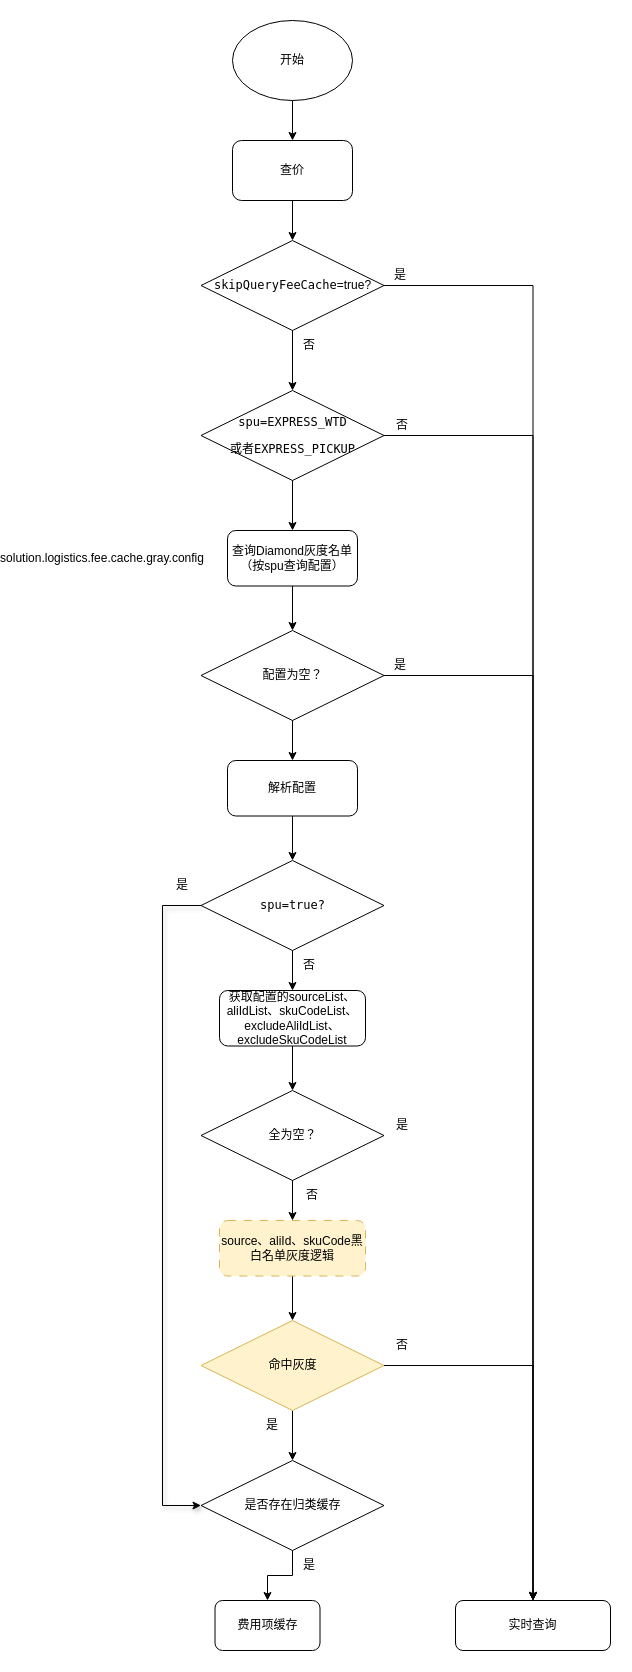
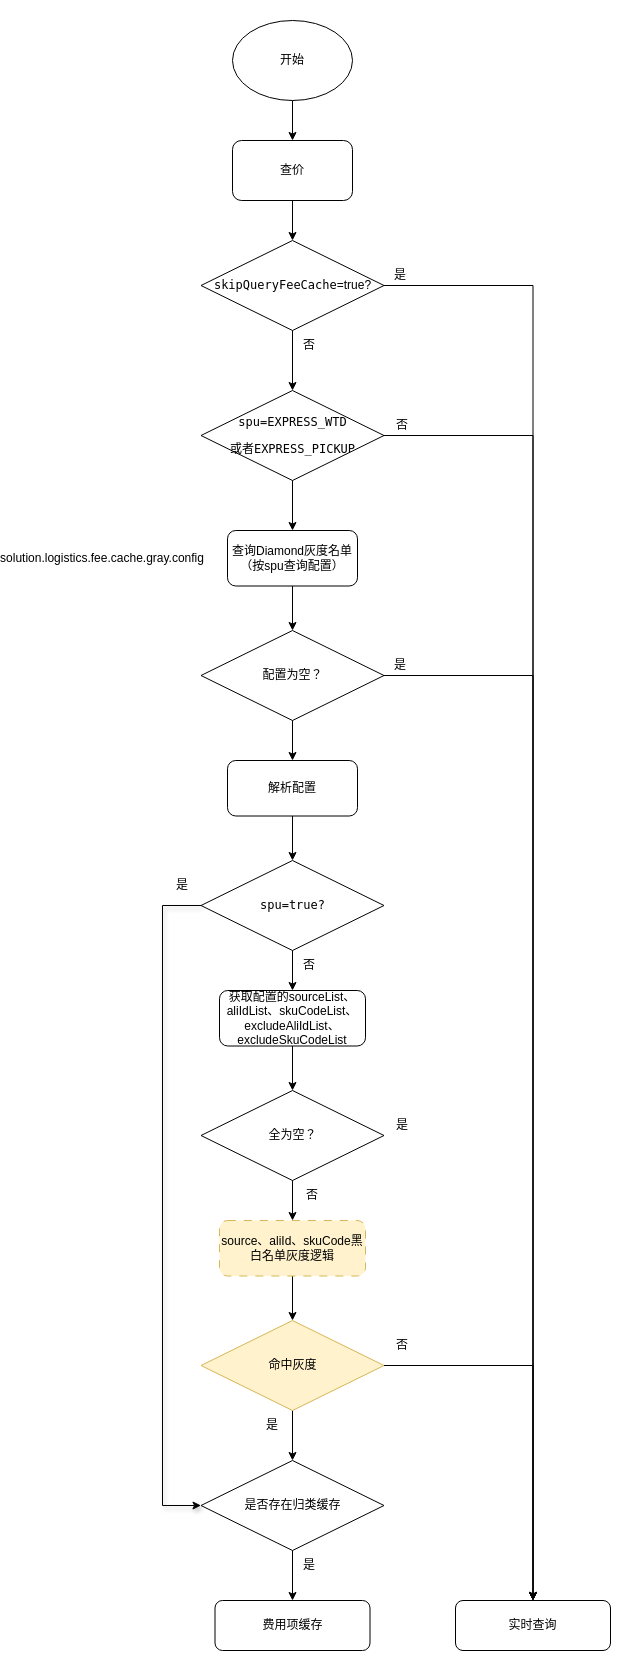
  <mxCell id="0" />
  <mxCell id="1" parent="0" />
  <mxCell id="2" style="edgeStyle=orthogonalEdgeStyle;rounded=0;orthogonalLoop=1;jettySize=auto;html=1;exitX=0.5;exitY=1;exitDx=0;exitDy=0;entryX=0.5;entryY=0;entryDx=0;entryDy=0;" edge="1" parent="1" source="3" target="5"><mxGeometry relative="1" as="geometry" /></mxCell>
  <mxCell id="3" value="开始" style="ellipse;whiteSpace=wrap;html=1;fillColor=none;" parent="1" vertex="1"><mxGeometry x="180" y="20" width="120" height="80" as="geometry" /></mxCell>
  <mxCell id="4" style="edgeStyle=orthogonalEdgeStyle;rounded=0;orthogonalLoop=1;jettySize=auto;html=1;exitX=0.5;exitY=1;exitDx=0;exitDy=0;entryX=0.5;entryY=0;entryDx=0;entryDy=0;" edge="1" parent="1" source="5" target="8"><mxGeometry relative="1" as="geometry" /></mxCell>
  <mxCell id="5" value="查价" style="rounded=1;whiteSpace=wrap;html=1;fillColor=none;" parent="1" vertex="1"><mxGeometry x="180" y="140" width="120" height="60" as="geometry" /></mxCell>
  <mxCell id="6" style="edgeStyle=orthogonalEdgeStyle;rounded=0;orthogonalLoop=1;jettySize=auto;html=1;exitX=1;exitY=0.5;exitDx=0;exitDy=0;entryX=0.5;entryY=0;entryDx=0;entryDy=0;" parent="1" source="8" target="45" edge="1"><mxGeometry relative="1" as="geometry"><mxPoint x="480" y="430" as="targetPoint" /></mxGeometry></mxCell>
  <mxCell id="7" style="edgeStyle=orthogonalEdgeStyle;rounded=0;orthogonalLoop=1;jettySize=auto;html=1;exitX=0.5;exitY=1;exitDx=0;exitDy=0;entryX=0.5;entryY=0;entryDx=0;entryDy=0;" parent="1" source="8" target="12" edge="1"><mxGeometry relative="1" as="geometry" /></mxCell>
  <mxCell id="8" value="&lt;pre&gt;skipQueryFeeCache&lt;font face=&quot;Helvetica&quot;&gt;&lt;span style=&quot;white-space: normal;&quot;&gt;=true?&lt;/span&gt;&lt;/font&gt;&lt;/pre&gt;" style="rhombus;whiteSpace=wrap;html=1;fillColor=none;" parent="1" vertex="1"><mxGeometry x="148.5" y="240" width="183" height="90" as="geometry" /></mxCell>
  <mxCell id="9" value="是" style="text;html=1;align=center;verticalAlign=middle;whiteSpace=wrap;rounded=0;" parent="1" vertex="1"><mxGeometry x="317.5" y="260" width="60" height="30" as="geometry" /></mxCell>
  <mxCell id="10" style="edgeStyle=orthogonalEdgeStyle;rounded=0;orthogonalLoop=1;jettySize=auto;html=1;exitX=0.5;exitY=1;exitDx=0;exitDy=0;entryX=0.5;entryY=0;entryDx=0;entryDy=0;" parent="1" source="12" target="16" edge="1"><mxGeometry relative="1" as="geometry" /></mxCell>
  <mxCell id="11" style="edgeStyle=orthogonalEdgeStyle;rounded=0;orthogonalLoop=1;jettySize=auto;html=1;exitX=1;exitY=0.5;exitDx=0;exitDy=0;entryX=0.5;entryY=0;entryDx=0;entryDy=0;" edge="1" parent="1" source="12" target="45"><mxGeometry relative="1" as="geometry" /></mxCell>
  <mxCell id="12" value="&lt;pre&gt;spu=EXPRESS_WTD&lt;/pre&gt;&lt;pre&gt;或者EXPRESS_PICKUP&lt;/pre&gt;" style="rhombus;whiteSpace=wrap;html=1;fillColor=none;" parent="1" vertex="1"><mxGeometry x="148.5" y="390" width="183" height="90" as="geometry" /></mxCell>
  <mxCell id="13" value="否" style="text;html=1;align=center;verticalAlign=middle;whiteSpace=wrap;rounded=0;" parent="1" vertex="1"><mxGeometry x="227" y="330" width="60" height="30" as="geometry" /></mxCell>
  <mxCell id="14" value="否" style="text;html=1;align=center;verticalAlign=middle;whiteSpace=wrap;rounded=0;" parent="1" vertex="1"><mxGeometry x="320" y="410" width="60" height="30" as="geometry" /></mxCell>
  <mxCell id="15" style="edgeStyle=orthogonalEdgeStyle;rounded=0;orthogonalLoop=1;jettySize=auto;html=1;exitX=0.5;exitY=1;exitDx=0;exitDy=0;entryX=0.5;entryY=0;entryDx=0;entryDy=0;" parent="1" source="16" target="20" edge="1"><mxGeometry relative="1" as="geometry" /></mxCell>
  <mxCell id="16" value="查询Diamond灰度名单（按spu查询配置）" style="rounded=1;whiteSpace=wrap;html=1;fillColor=none;" parent="1" vertex="1"><mxGeometry x="175" y="530" width="130" height="55.5" as="geometry" /></mxCell>
  <mxCell id="17" value="solution.logistics.fee.cache.gray.config" style="text;html=1;align=center;verticalAlign=middle;whiteSpace=wrap;rounded=0;" parent="1" vertex="1"><mxGeometry x="20" y="542.75" width="60" height="30" as="geometry" /></mxCell>
  <mxCell id="18" style="edgeStyle=orthogonalEdgeStyle;rounded=0;orthogonalLoop=1;jettySize=auto;html=1;exitX=0.5;exitY=1;exitDx=0;exitDy=0;entryX=0.5;entryY=0;entryDx=0;entryDy=0;" parent="1" source="20" target="22" edge="1"><mxGeometry relative="1" as="geometry" /></mxCell>
  <mxCell id="19" style="edgeStyle=orthogonalEdgeStyle;rounded=0;orthogonalLoop=1;jettySize=auto;html=1;exitX=1;exitY=0.5;exitDx=0;exitDy=0;entryX=0.5;entryY=0;entryDx=0;entryDy=0;" edge="1" parent="1" source="20" target="45"><mxGeometry relative="1" as="geometry" /></mxCell>
  <mxCell id="20" value="&lt;pre&gt;配置为空？&lt;/pre&gt;" style="rhombus;whiteSpace=wrap;html=1;fillColor=none;" parent="1" vertex="1"><mxGeometry x="148.5" y="630" width="183" height="90" as="geometry" /></mxCell>
  <mxCell id="21" style="edgeStyle=orthogonalEdgeStyle;rounded=0;orthogonalLoop=1;jettySize=auto;html=1;exitX=0.5;exitY=1;exitDx=0;exitDy=0;entryX=0.5;entryY=0;entryDx=0;entryDy=0;" parent="1" source="22" target="25" edge="1"><mxGeometry relative="1" as="geometry" /></mxCell>
  <mxCell id="22" value="解析配置" style="rounded=1;whiteSpace=wrap;html=1;fillColor=none;" parent="1" vertex="1"><mxGeometry x="175" y="760" width="130" height="55.5" as="geometry" /></mxCell>
  <mxCell id="23" style="edgeStyle=orthogonalEdgeStyle;rounded=0;orthogonalLoop=1;jettySize=auto;html=1;exitX=0;exitY=0.5;exitDx=0;exitDy=0;entryX=0;entryY=0.5;entryDx=0;entryDy=0;shadow=1;" parent="1" source="25" target="40" edge="1"><mxGeometry relative="1" as="geometry"><Array as="points"><mxPoint x="110" y="905" /><mxPoint x="110" y="1505" /></Array></mxGeometry></mxCell>
  <mxCell id="24" style="edgeStyle=orthogonalEdgeStyle;rounded=0;orthogonalLoop=1;jettySize=auto;html=1;exitX=0.5;exitY=1;exitDx=0;exitDy=0;entryX=0.5;entryY=0;entryDx=0;entryDy=0;" parent="1" source="25" target="30" edge="1"><mxGeometry relative="1" as="geometry" /></mxCell>
  <mxCell id="25" value="&lt;pre&gt;&lt;div style=&quot;&quot;&gt;&lt;pre style=&quot;&quot;&gt;spu=true?&lt;/pre&gt;&lt;/div&gt;&lt;/pre&gt;" style="rhombus;whiteSpace=wrap;html=1;fillColor=none;" parent="1" vertex="1"><mxGeometry x="148.5" y="860" width="183" height="90" as="geometry" /></mxCell>
  <mxCell id="26" value="是" style="text;html=1;align=center;verticalAlign=middle;whiteSpace=wrap;rounded=0;" parent="1" vertex="1"><mxGeometry x="317.5" y="650" width="60" height="30" as="geometry" /></mxCell>
- <mxCell id="27" value="费用项缓存" style="rounded=1;whiteSpace=wrap;html=1;fillColor=default;strokeColor=default;" parent="1" vertex="1"><mxGeometry x="162.5" y="1600" width="105" height="50" as="geometry" /></mxCell>
+ <mxCell id="27" value="费用项缓存" style="rounded=1;whiteSpace=wrap;html=1;fillColor=default;strokeColor=default;" parent="1" vertex="1"><mxGeometry x="162.5" y="1600" width="155" height="50" as="geometry" /></mxCell>
  <mxCell id="28" value="是" style="text;html=1;align=center;verticalAlign=middle;whiteSpace=wrap;rounded=0;" parent="1" vertex="1"><mxGeometry x="100" y="870" width="60" height="30" as="geometry" /></mxCell>
  <mxCell id="29" style="edgeStyle=orthogonalEdgeStyle;rounded=0;orthogonalLoop=1;jettySize=auto;html=1;exitX=0.5;exitY=1;exitDx=0;exitDy=0;entryX=0.5;entryY=0;entryDx=0;entryDy=0;" parent="1" source="30" target="32" edge="1"><mxGeometry relative="1" as="geometry" /></mxCell>
  <mxCell id="30" value="获取配置的sourceList、aliIdList、skuCodeList、excludeAliIdList、excludeSkuCodeList" style="rounded=1;whiteSpace=wrap;html=1;fillColor=none;" parent="1" vertex="1"><mxGeometry x="167" y="990" width="146" height="55.5" as="geometry" /></mxCell>
  <mxCell id="31" style="edgeStyle=orthogonalEdgeStyle;rounded=0;orthogonalLoop=1;jettySize=auto;html=1;exitX=0.5;exitY=1;exitDx=0;exitDy=0;entryX=0.5;entryY=0;entryDx=0;entryDy=0;" edge="1" parent="1" source="32" target="35"><mxGeometry relative="1" as="geometry" /></mxCell>
  <mxCell id="32" value="&lt;pre&gt;&lt;div style=&quot;&quot;&gt;&lt;pre style=&quot;&quot;&gt;全为空？&lt;/pre&gt;&lt;/div&gt;&lt;/pre&gt;" style="rhombus;whiteSpace=wrap;html=1;fillColor=none;" parent="1" vertex="1"><mxGeometry x="148.5" y="1090" width="183" height="90" as="geometry" /></mxCell>
  <mxCell id="33" value="是" style="text;html=1;align=center;verticalAlign=middle;whiteSpace=wrap;rounded=0;" parent="1" vertex="1"><mxGeometry x="320" y="1110" width="60" height="30" as="geometry" /></mxCell>
  <mxCell id="34" style="edgeStyle=orthogonalEdgeStyle;rounded=0;orthogonalLoop=1;jettySize=auto;html=1;exitX=0.5;exitY=1;exitDx=0;exitDy=0;entryX=0.5;entryY=0;entryDx=0;entryDy=0;" parent="1" source="35" target="43" edge="1"><mxGeometry relative="1" as="geometry" /></mxCell>
  <mxCell id="35" value="source、aliId、skuCode黑白名单灰度逻辑" style="rounded=1;whiteSpace=wrap;html=1;fillColor=#fff2cc;dashed=1;dashPattern=8 8;strokeColor=#d6b656;" parent="1" vertex="1"><mxGeometry x="167" y="1220" width="146" height="55.5" as="geometry" /></mxCell>
  <mxCell id="36" style="edgeStyle=orthogonalEdgeStyle;rounded=0;orthogonalLoop=1;jettySize=auto;html=1;exitX=0.5;exitY=1;exitDx=0;exitDy=0;entryX=0.5;entryY=0;entryDx=0;entryDy=0;" parent="1" edge="1"><mxGeometry relative="1" as="geometry"><mxPoint x="251.5" y="1420" as="sourcePoint" /><mxPoint x="251.5" y="1420" as="targetPoint" /></mxGeometry></mxCell>
  <mxCell id="37" value="是" style="text;html=1;align=center;verticalAlign=middle;whiteSpace=wrap;rounded=0;" parent="1" vertex="1"><mxGeometry x="190" y="1410" width="60" height="30" as="geometry" /></mxCell>
  <mxCell id="38" value="否" style="text;html=1;align=center;verticalAlign=middle;whiteSpace=wrap;rounded=0;" parent="1" vertex="1"><mxGeometry x="320" y="1330" width="60" height="30" as="geometry" /></mxCell>
  <mxCell id="39" style="edgeStyle=orthogonalEdgeStyle;rounded=0;orthogonalLoop=1;jettySize=auto;html=1;exitX=0.5;exitY=1;exitDx=0;exitDy=0;entryX=0.5;entryY=0;entryDx=0;entryDy=0;" parent="1" source="40" target="27" edge="1"><mxGeometry relative="1" as="geometry" /></mxCell>
  <mxCell id="40" value="&lt;pre&gt;&lt;div style=&quot;&quot;&gt;&lt;pre style=&quot;&quot;&gt;是否存在归类缓存&lt;/pre&gt;&lt;/div&gt;&lt;/pre&gt;" style="rhombus;whiteSpace=wrap;html=1;fillColor=none;" parent="1" vertex="1"><mxGeometry x="148.5" y="1460" width="183" height="90" as="geometry" /></mxCell>
  <mxCell id="41" style="edgeStyle=orthogonalEdgeStyle;rounded=0;orthogonalLoop=1;jettySize=auto;html=1;exitX=0.5;exitY=1;exitDx=0;exitDy=0;entryX=0.5;entryY=0;entryDx=0;entryDy=0;" parent="1" source="43" target="40" edge="1"><mxGeometry relative="1" as="geometry" /></mxCell>
  <mxCell id="42" style="edgeStyle=orthogonalEdgeStyle;rounded=0;orthogonalLoop=1;jettySize=auto;html=1;exitX=1;exitY=0.5;exitDx=0;exitDy=0;entryX=0.5;entryY=0;entryDx=0;entryDy=0;" edge="1" parent="1" source="43" target="45"><mxGeometry relative="1" as="geometry" /></mxCell>
  <mxCell id="43" value="&lt;pre&gt;&lt;div style=&quot;&quot;&gt;&lt;pre style=&quot;&quot;&gt;命中灰度&lt;/pre&gt;&lt;/div&gt;&lt;/pre&gt;" style="rhombus;whiteSpace=wrap;html=1;fillColor=#fff2cc;strokeColor=#d6b656;" parent="1" vertex="1"><mxGeometry x="148.5" y="1320" width="183" height="90" as="geometry" /></mxCell>
  <mxCell id="44" value="是" style="text;html=1;align=center;verticalAlign=middle;whiteSpace=wrap;rounded=0;" parent="1" vertex="1"><mxGeometry x="227" y="1550" width="60" height="30" as="geometry" /></mxCell>
  <mxCell id="45" value="实时查询" style="rounded=1;whiteSpace=wrap;html=1;fillColor=default;strokeColor=default;" vertex="1" parent="1"><mxGeometry x="403" y="1600" width="155" height="50" as="geometry" /></mxCell>
  <mxCell id="46" value="否" style="text;html=1;align=center;verticalAlign=middle;whiteSpace=wrap;rounded=0;" vertex="1" parent="1"><mxGeometry x="227" y="950" width="60" height="30" as="geometry" /></mxCell>
  <mxCell id="47" value="否" style="text;html=1;align=center;verticalAlign=middle;whiteSpace=wrap;rounded=0;" vertex="1" parent="1"><mxGeometry x="230" y="1180" width="60" height="30" as="geometry" /></mxCell>
